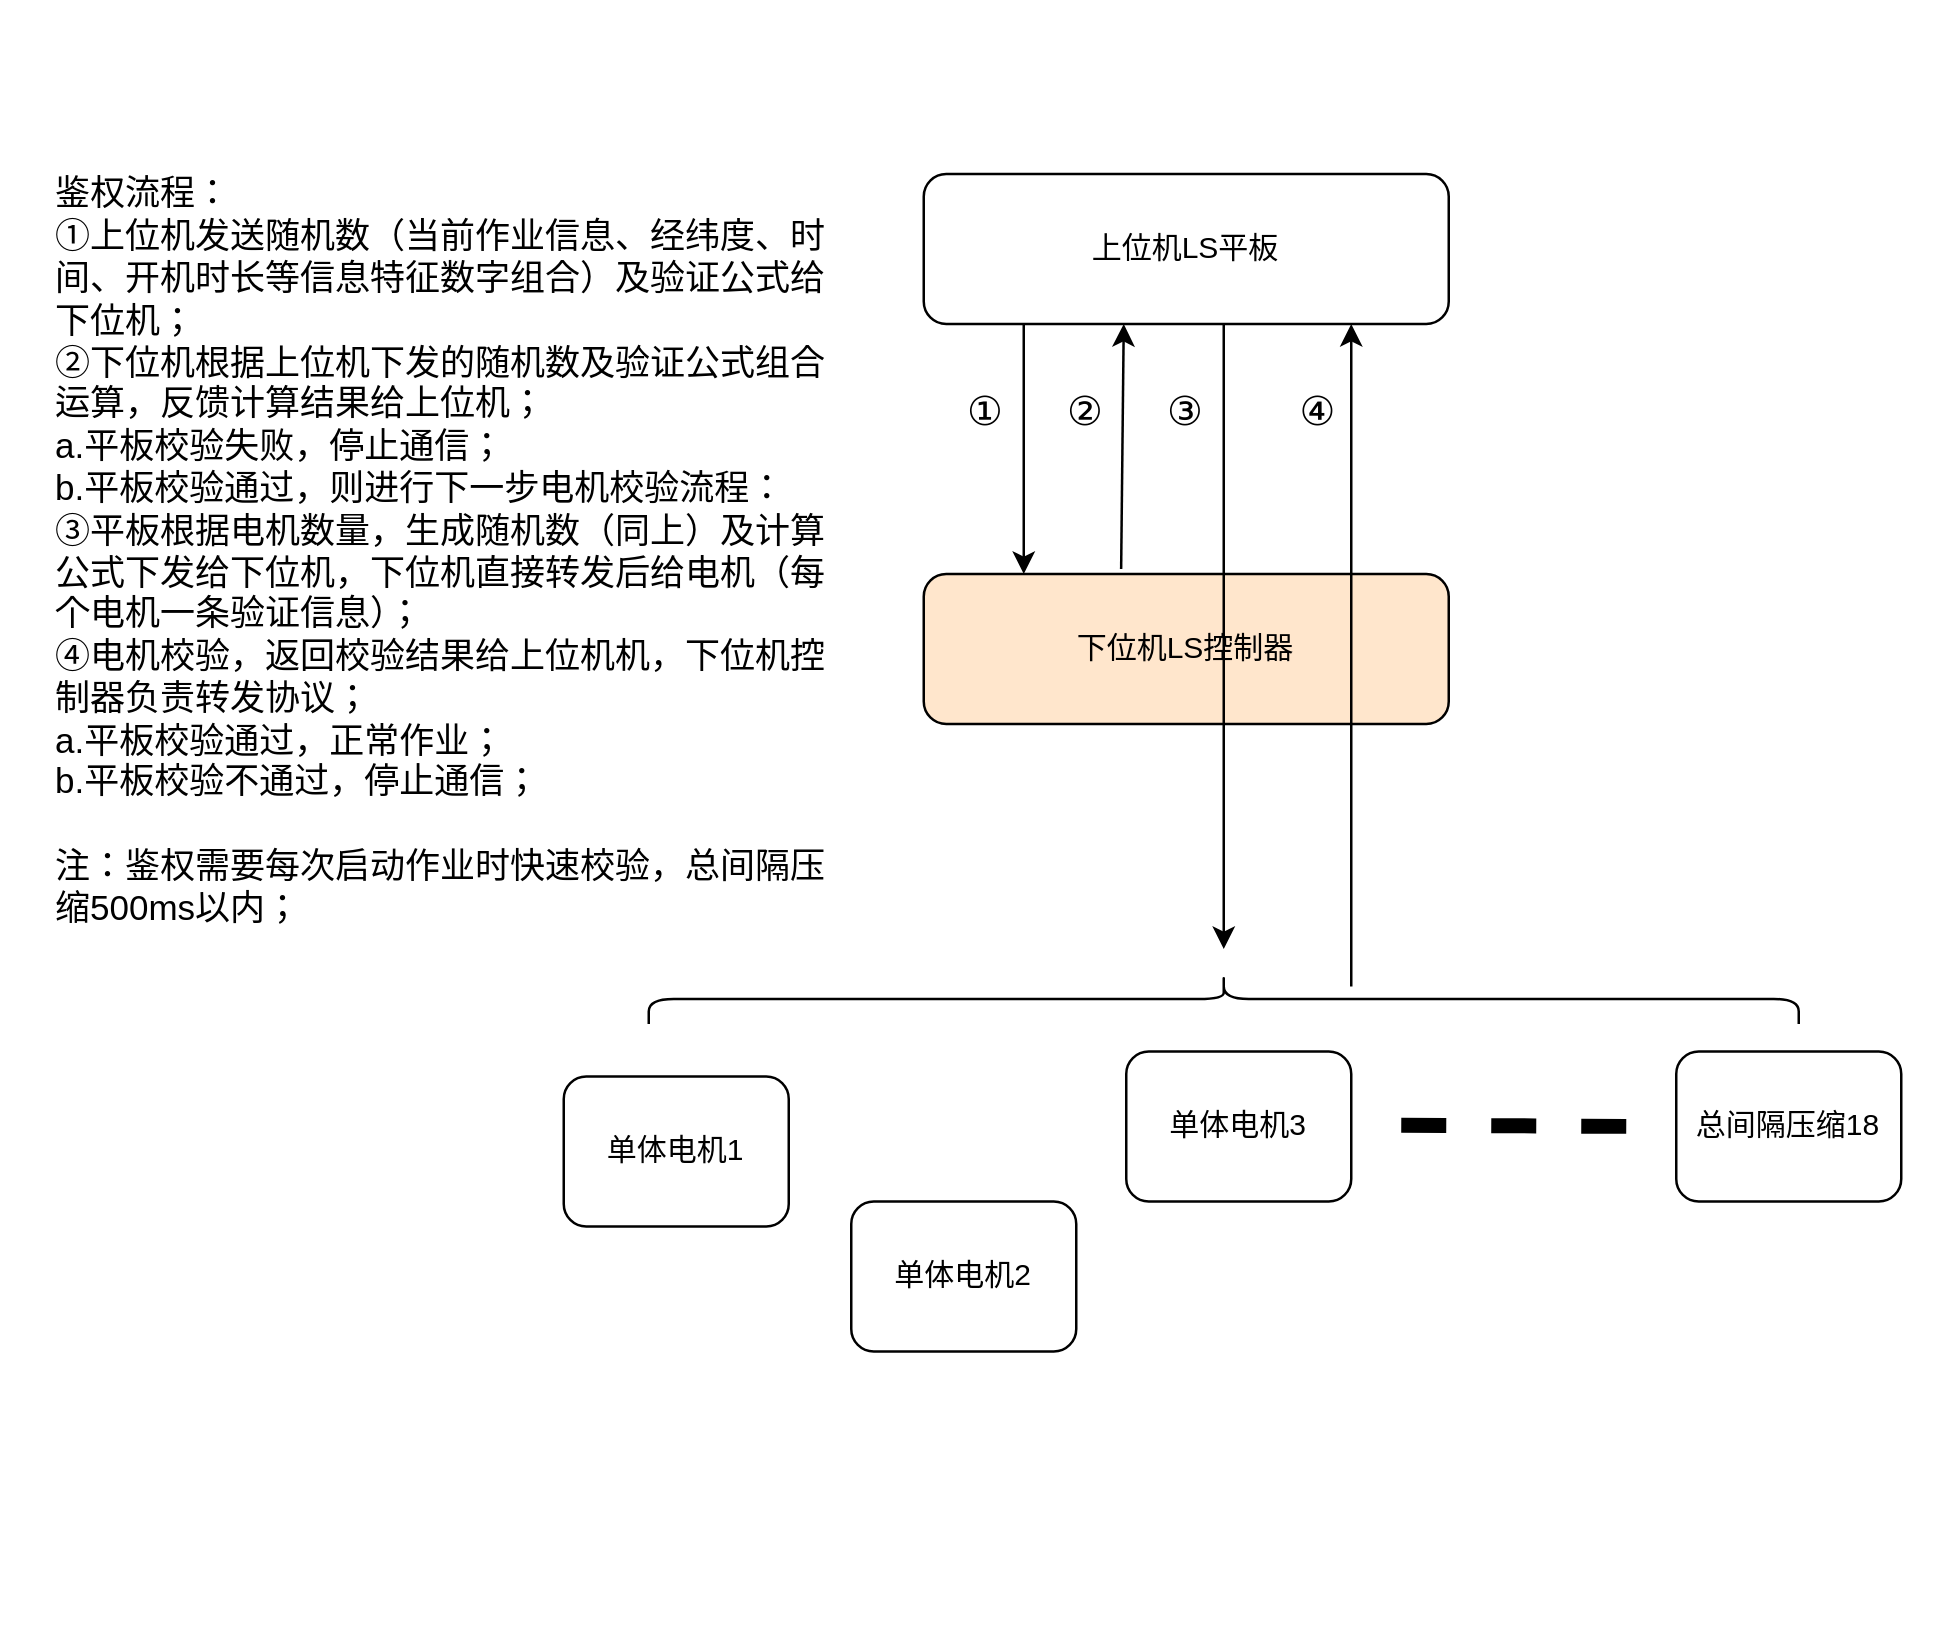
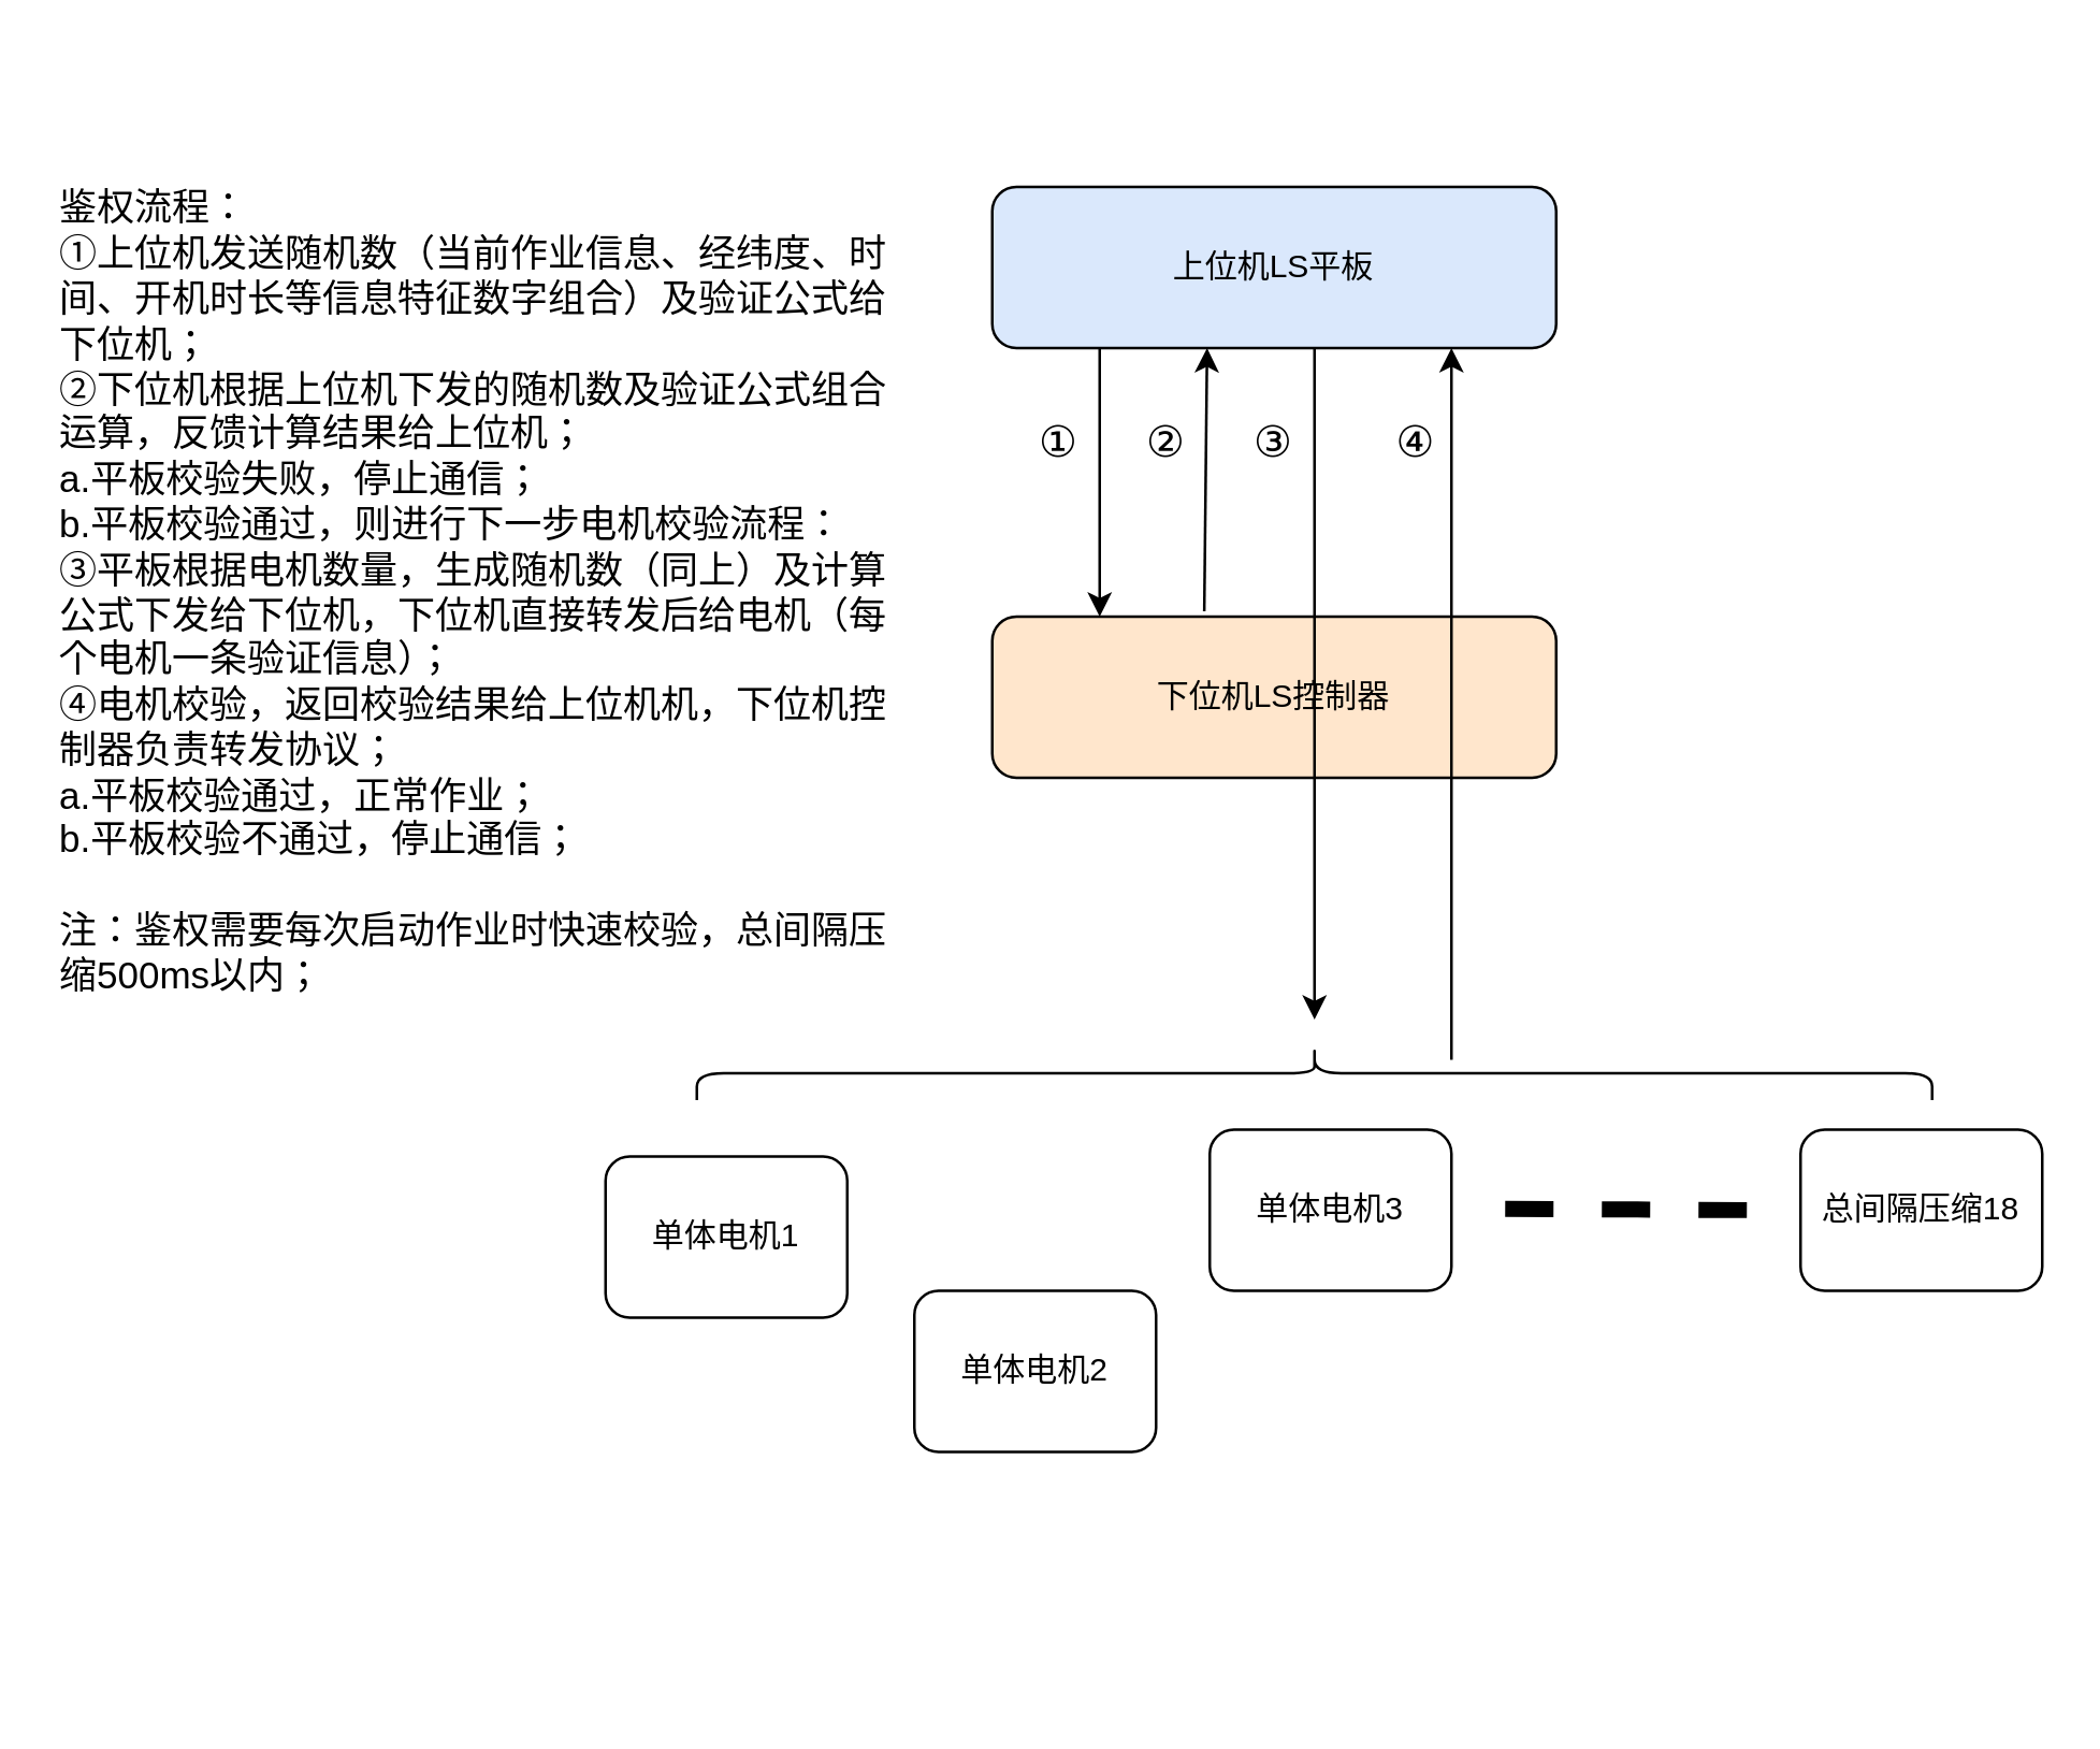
  <mxCell id="0" />
  <mxCell id="1" parent="0" />
- <mxCell id="2" value="上位机LS平板" style="rounded=1;whiteSpace=wrap;html=1;" vertex="1" parent="1"><mxGeometry x="369" y="69" width="210" height="60" as="geometry" /></mxCell>
+ <mxCell id="2" value="上位机LS平板" style="rounded=1;whiteSpace=wrap;html=1;fillColor=#dae8fc;" vertex="1" parent="1"><mxGeometry x="369" y="69" width="210" height="60" as="geometry" /></mxCell>
  <mxCell id="3" value="下位机LS控制器" style="rounded=1;whiteSpace=wrap;html=1;fillColor=#ffe6cc;" vertex="1" parent="1"><mxGeometry x="369" y="229" width="210" height="60" as="geometry" /></mxCell>
  <mxCell id="4" value="单体电机1" style="rounded=1;whiteSpace=wrap;html=1;" vertex="1" parent="1"><mxGeometry x="225" y="430" width="90" height="60" as="geometry" /></mxCell>
  <mxCell id="5" value="单体电机2" style="rounded=1;whiteSpace=wrap;html=1;" vertex="1" parent="1"><mxGeometry x="340" y="480" width="90" height="60" as="geometry" /></mxCell>
  <mxCell id="6" value="单体电机3" style="rounded=1;whiteSpace=wrap;html=1;" vertex="1" parent="1"><mxGeometry x="450" y="420" width="90" height="60" as="geometry" /></mxCell>
  <mxCell id="7" value="" style="endArrow=none;dashed=1;html=1;rounded=1;curved=0;strokeWidth=6;" edge="1" parent="1"><mxGeometry width="50" height="50" relative="1" as="geometry"><mxPoint x="560" y="449.5" as="sourcePoint" /><mxPoint x="660" y="450" as="targetPoint" /></mxGeometry></mxCell>
  <mxCell id="8" value="总间隔压缩18" style="rounded=1;whiteSpace=wrap;html=1;" vertex="1" parent="1"><mxGeometry x="670" y="420" width="90" height="60" as="geometry" /></mxCell>
  <mxCell id="9" value="" style="endArrow=classic;html=1;rounded=0;" edge="1" parent="1"><mxGeometry width="50" height="50" relative="1" as="geometry"><mxPoint x="409" y="129" as="sourcePoint" /><mxPoint x="409" y="229" as="targetPoint" /></mxGeometry></mxCell>
  <mxCell id="10" value="①" style="text;html=1;align=center;verticalAlign=middle;whiteSpace=wrap;rounded=0;rotation=0;fontSize=16;" vertex="1" parent="1"><mxGeometry x="379" y="149" width="30" height="30" as="geometry" /></mxCell>
  <mxCell id="11" value="" style="endArrow=classic;html=1;rounded=0;exitX=0.376;exitY=-0.033;exitDx=0;exitDy=0;exitPerimeter=0;" edge="1" parent="1" source="3"><mxGeometry width="50" height="50" relative="1" as="geometry"><mxPoint x="449" y="219" as="sourcePoint" /><mxPoint x="449" y="129" as="targetPoint" /></mxGeometry></mxCell>
  <mxCell id="12" value="②" style="text;html=1;align=center;verticalAlign=middle;whiteSpace=wrap;rounded=0;rotation=0;strokeWidth=1;fontSize=16;" vertex="1" parent="1"><mxGeometry x="419" y="149" width="30" height="30" as="geometry" /></mxCell>
  <mxCell id="13" value="&lt;font style=&quot;font-size: 14px;&quot;&gt;鉴权流程：&lt;br&gt;①上位机发送随机数（当前作业信息、经纬度、时间、开机时长等信息特征数字组合）及验证公式给下位机；&lt;br&gt;②下位机根据上位机下发的随机数及验证公式组合运算，反馈计算结果给上位机；&lt;/font&gt;&lt;div&gt;&lt;span style=&quot;font-size: 14px;&quot;&gt;a.平板校验失败，停止通信；&lt;br&gt;&lt;/span&gt;&lt;div&gt;&lt;font style=&quot;font-size: 14px;&quot;&gt;b.平板校验通过，则进行下一步电机校验流程：&lt;br&gt;③平板根据电机数量，生成随机数（同上）及计算公式下发给下位机，下位机直接转发后给电机（每个电机一条验证信息）；&lt;br&gt;④电机校验，返回校验结果给上位机机，下位机控制器负责转发协议；&lt;br&gt;a.平板校验通过，正常作业；&lt;br&gt;b.平板校验不通过，停止通信；&lt;br&gt;&lt;br&gt;注：鉴权需要每次启动作业时快速校验，总间隔压缩500ms以内；&lt;/font&gt;&lt;/div&gt;&lt;/div&gt;" style="text;html=1;align=left;verticalAlign=middle;whiteSpace=wrap;rounded=0;" vertex="1" parent="1"><mxGeometry x="20" y="20" width="320" height="400" as="geometry" /></mxCell>
  <mxCell id="14" value="" style="endArrow=classic;html=1;rounded=0;" edge="1" parent="1"><mxGeometry width="50" height="50" relative="1" as="geometry"><mxPoint x="489" y="129" as="sourcePoint" /><mxPoint x="489" y="379" as="targetPoint" /></mxGeometry></mxCell>
  <mxCell id="15" value="③" style="text;html=1;align=center;verticalAlign=middle;whiteSpace=wrap;rounded=0;rotation=0;strokeWidth=1;fontSize=16;" vertex="1" parent="1"><mxGeometry x="459" y="149" width="30" height="30" as="geometry" /></mxCell>
  <mxCell id="16" value="" style="shape=curlyBracket;whiteSpace=wrap;html=1;rounded=1;labelPosition=left;verticalLabelPosition=middle;align=right;verticalAlign=middle;rotation=90;" vertex="1" parent="1"><mxGeometry x="479" y="169" width="20" height="460" as="geometry" /></mxCell>
  <mxCell id="17" value="" style="endArrow=classic;html=1;rounded=0;" edge="1" parent="1"><mxGeometry width="50" height="50" relative="1" as="geometry"><mxPoint x="540" y="394" as="sourcePoint" /><mxPoint x="540" y="129" as="targetPoint" /></mxGeometry></mxCell>
  <mxCell id="18" value="④" style="text;html=1;align=center;verticalAlign=middle;whiteSpace=wrap;rounded=0;rotation=0;strokeWidth=1;fontSize=16;" vertex="1" parent="1"><mxGeometry x="512" y="149" width="30" height="30" as="geometry" /></mxCell>
